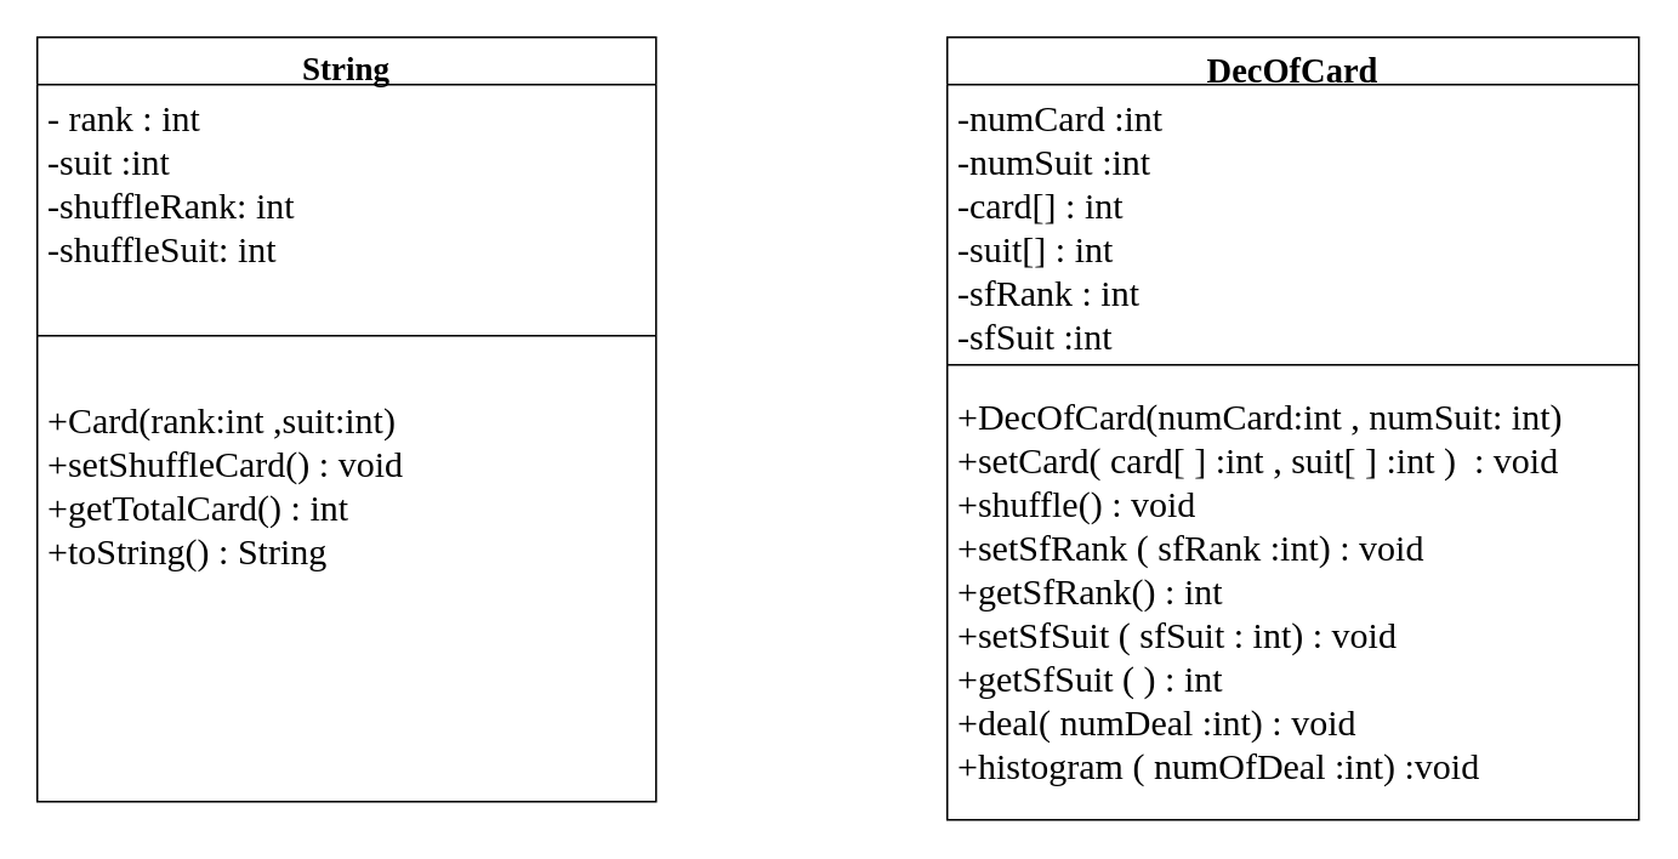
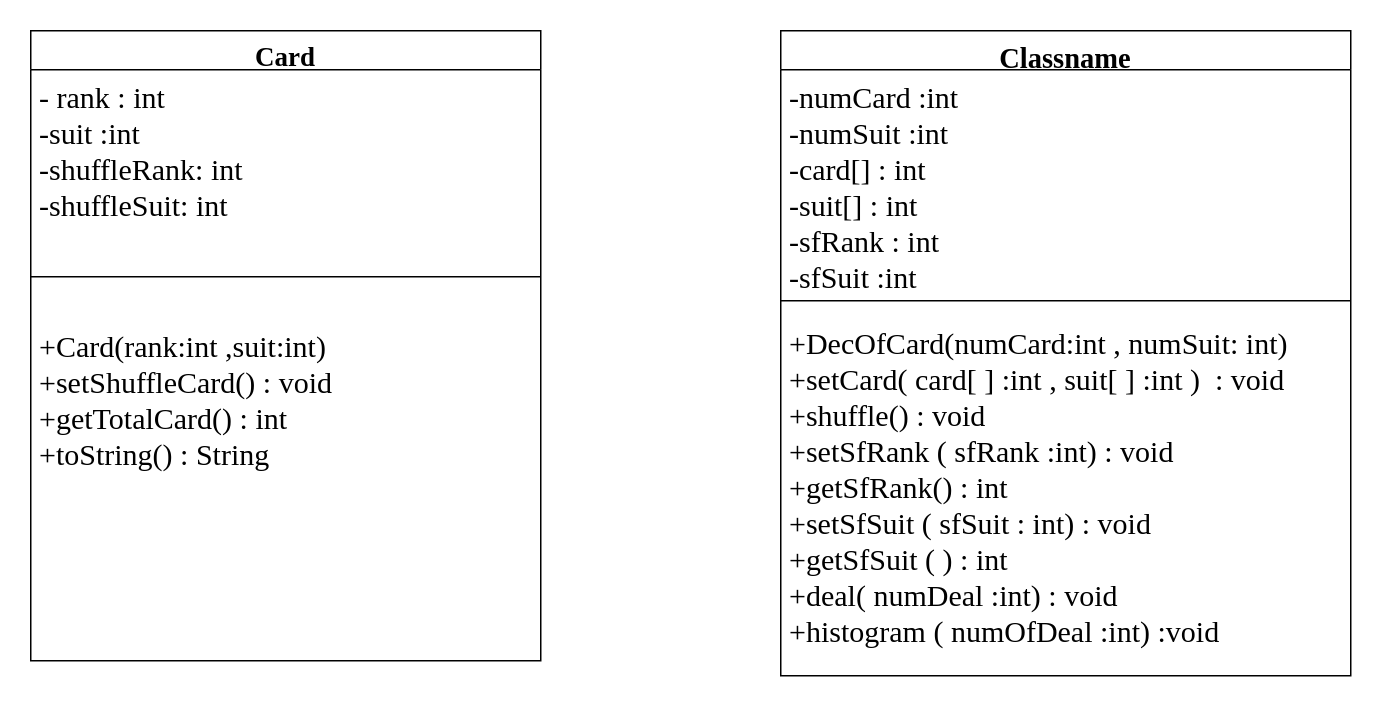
  <mxCell id="0" />
  <mxCell id="1" parent="0" />
- <mxCell id="2" value="DecOfCard" style="swimlane;fontStyle=1;align=center;verticalAlign=top;childLayout=stackLayout;horizontal=1;startSize=26;horizontalStack=0;resizeParent=1;resizeParentMax=0;resizeLast=0;collapsible=1;marginBottom=0;fontSize=19;fontFamily=Times New Roman;" vertex="1" parent="1"><mxGeometry x="520" y="20" width="380" height="430" as="geometry" /></mxCell>
+ <mxCell id="2" value="Classname" style="swimlane;fontStyle=1;align=center;verticalAlign=top;childLayout=stackLayout;horizontal=1;startSize=26;horizontalStack=0;resizeParent=1;resizeParentMax=0;resizeLast=0;collapsible=1;marginBottom=0;fontSize=19;fontFamily=Times New Roman;" vertex="1" parent="1"><mxGeometry x="520" y="20" width="380" height="430" as="geometry" /></mxCell>
  <mxCell id="3" value="-numCard :int&#10;-numSuit :int&#10;-card[] : int&#10;-suit[] : int&#10;-sfRank : int&#10;-sfSuit :int" style="text;strokeColor=none;fillColor=none;align=left;verticalAlign=top;spacingLeft=4;spacingRight=4;overflow=hidden;rotatable=0;points=[[0,0.5],[1,0.5]];portConstraint=eastwest;fontSize=20;fontFamily=Times New Roman;" vertex="1" parent="2"><mxGeometry y="26" width="380" height="144" as="geometry" /></mxCell>
  <mxCell id="4" value="" style="line;strokeWidth=1;fillColor=none;align=left;verticalAlign=middle;spacingTop=-1;spacingLeft=3;spacingRight=3;rotatable=0;labelPosition=right;points=[];portConstraint=eastwest;" vertex="1" parent="2"><mxGeometry y="170" width="380" height="20" as="geometry" /></mxCell>
  <mxCell id="5" value="+DecOfCard(numCard:int , numSuit: int)&#10;+setCard( card[ ] :int , suit[ ] :int )  : void&#10;+shuffle() : void&#10;+setSfRank ( sfRank :int) : void&#10;+getSfRank() : int&#10;+setSfSuit ( sfSuit : int) : void&#10;+getSfSuit ( ) : int&#10;+deal( numDeal :int) : void&#10;+histogram ( numOfDeal :int) :void " style="text;strokeColor=none;fillColor=none;align=left;verticalAlign=top;spacingLeft=4;spacingRight=4;overflow=hidden;rotatable=0;points=[[0,0.5],[1,0.5]];portConstraint=eastwest;fontSize=20;fontFamily=Times New Roman;" vertex="1" parent="2"><mxGeometry y="190" width="380" height="240" as="geometry" /></mxCell>
- <mxCell id="6" value="String&#10;" style="swimlane;fontStyle=1;align=center;verticalAlign=top;childLayout=stackLayout;horizontal=1;startSize=26;horizontalStack=0;resizeParent=1;resizeParentMax=0;resizeLast=0;collapsible=1;marginBottom=0;fontSize=18;fontFamily=Times New Roman;" vertex="1" parent="1"><mxGeometry x="20" y="20" width="340" height="420" as="geometry" /></mxCell>
+ <mxCell id="6" value="Card&#10;" style="swimlane;fontStyle=1;align=center;verticalAlign=top;childLayout=stackLayout;horizontal=1;startSize=26;horizontalStack=0;resizeParent=1;resizeParentMax=0;resizeLast=0;collapsible=1;marginBottom=0;fontSize=18;fontFamily=Times New Roman;" vertex="1" parent="1"><mxGeometry x="20" y="20" width="340" height="420" as="geometry" /></mxCell>
  <mxCell id="7" value="- rank : int&#10;-suit :int&#10;-shuffleRank: int&#10;-shuffleSuit: int" style="text;strokeColor=none;fillColor=none;align=left;verticalAlign=top;spacingLeft=4;spacingRight=4;overflow=hidden;rotatable=0;points=[[0,0.5],[1,0.5]];portConstraint=eastwest;fontSize=20;fontFamily=Times New Roman;" vertex="1" parent="6"><mxGeometry y="26" width="340" height="134" as="geometry" /></mxCell>
  <mxCell id="8" value="" style="line;strokeWidth=1;fillColor=none;align=left;verticalAlign=middle;spacingTop=-1;spacingLeft=3;spacingRight=3;rotatable=0;labelPosition=right;points=[];portConstraint=eastwest;" vertex="1" parent="6"><mxGeometry y="160" width="340" height="8" as="geometry" /></mxCell>
  <mxCell id="9" value="&#10;+Card(rank:int ,suit:int)&#10;+setShuffleCard() : void&#10;+getTotalCard() : int&#10;+toString() : String" style="text;strokeColor=none;fillColor=none;align=left;verticalAlign=top;spacingLeft=4;spacingRight=4;overflow=hidden;rotatable=0;points=[[0,0.5],[1,0.5]];portConstraint=eastwest;fontSize=20;fontFamily=Times New Roman;" vertex="1" parent="6"><mxGeometry y="168" width="340" height="252" as="geometry" /></mxCell>
